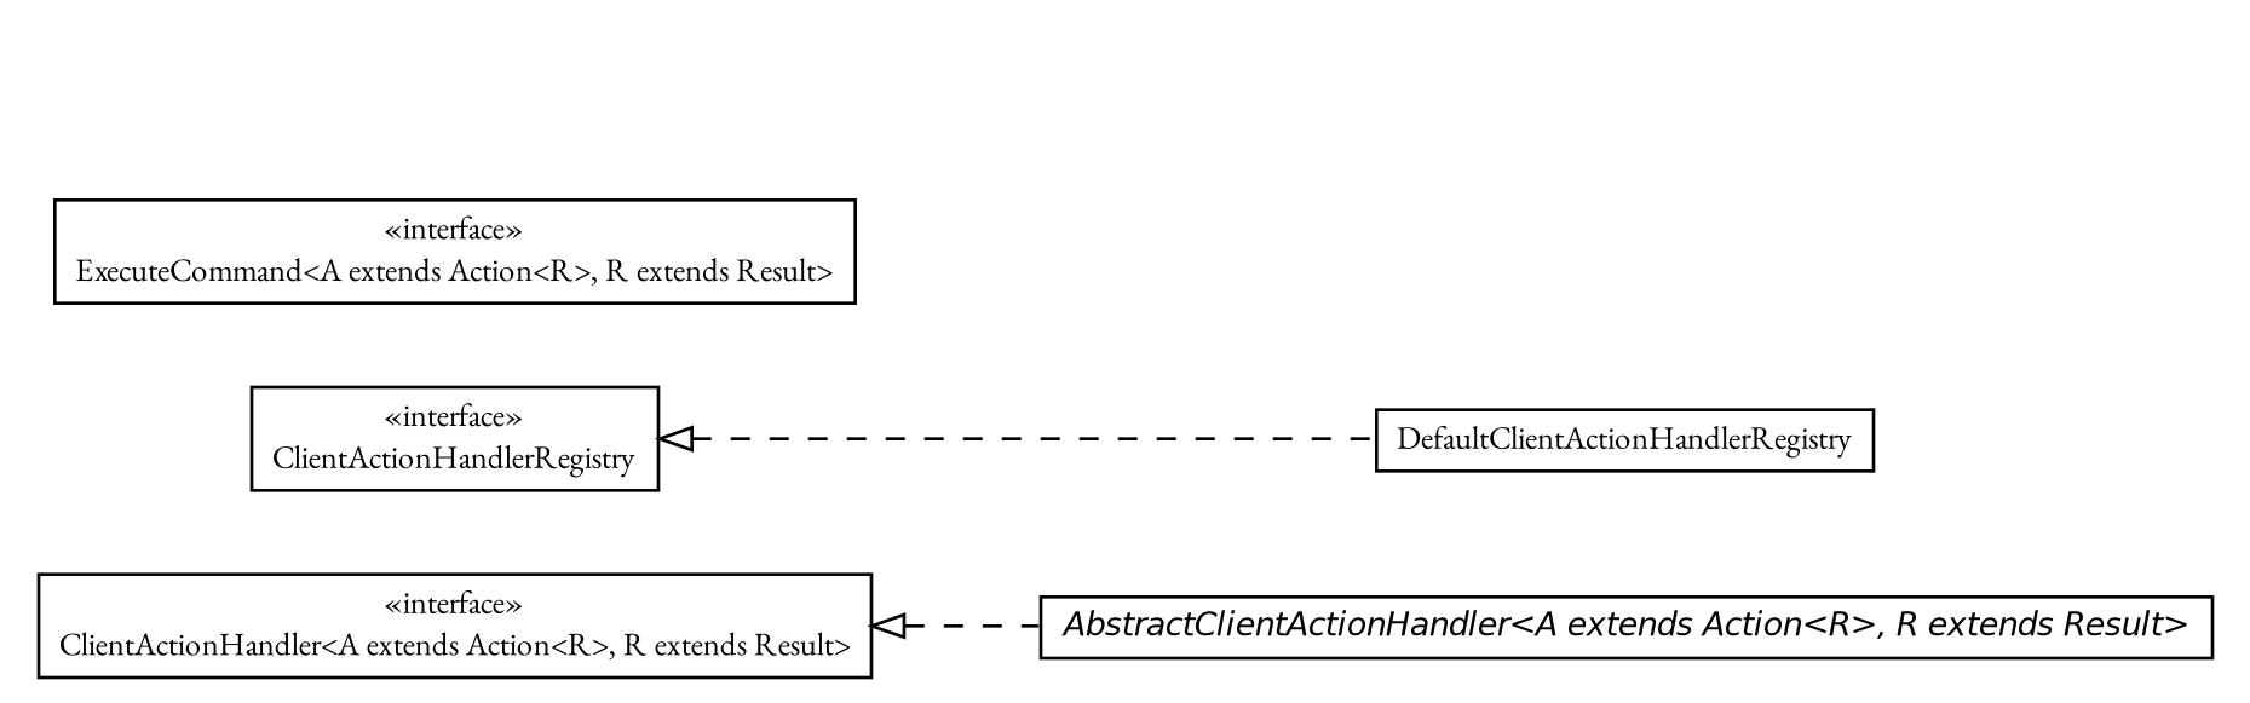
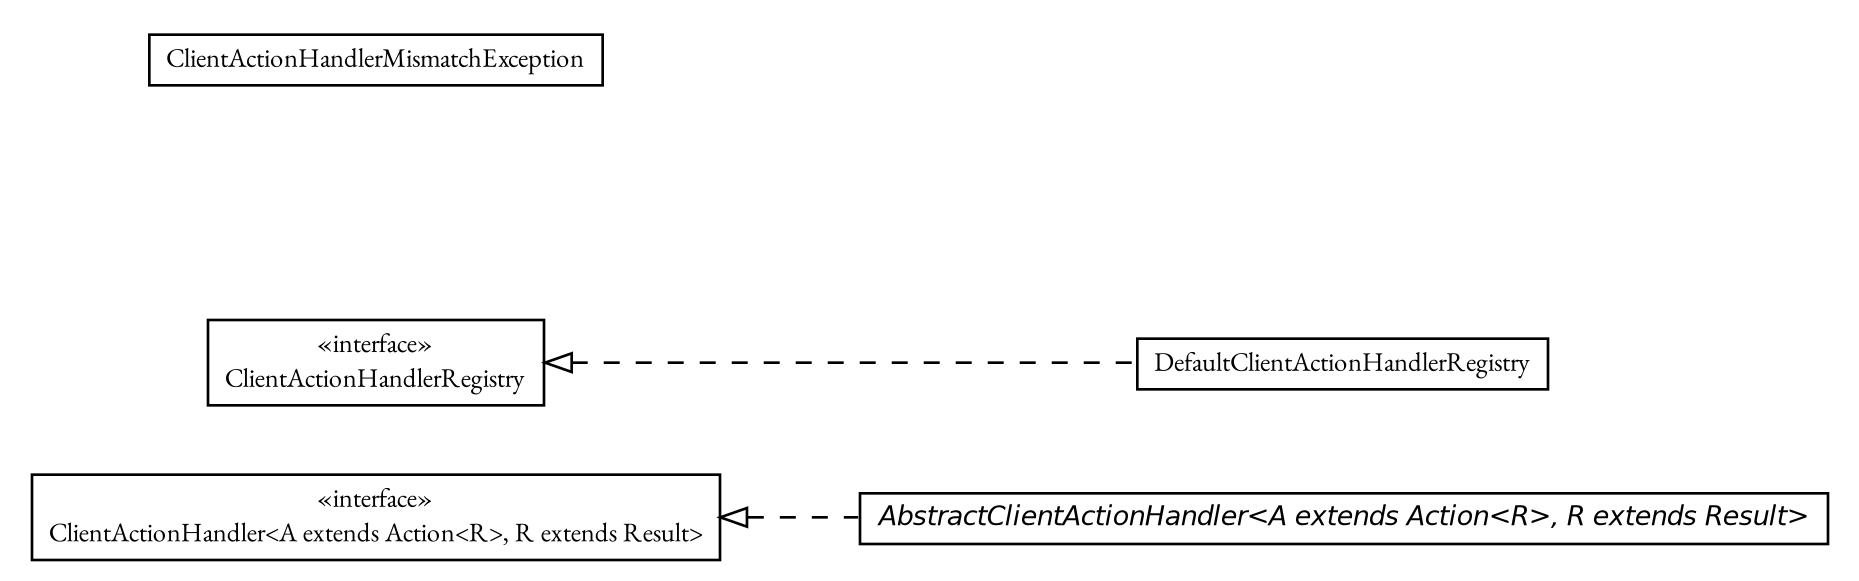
  digraph {
    fontname="EB Garamond"
    nodesep=0.25
    rankdir=LR
    ranksep=0.5
    node [fontcolor=black fontname="EB Garamond" fontsize=10.0 shape=plaintext]
    edge [arrowtail=empty dir=back fontname="EB Garamond" fontsize=10 headport=p labelfontname=Helvetica labelfontsize=10 style=dashed tailport=p]
    n1 [label=<<table title="com.gwtplatform.dispatch.client.actionhandler.AbstractClientActionHandler" border="0" cellborder="1" cellspacing="0" cellpadding="2" port="p" href="./AbstractClientActionHandler.html"> 		<tr><td><table border="0" cellspacing="0" cellpadding="1"> <tr><td align="center" balign="center"><font face="Helvetica-Oblique"> AbstractClientActionHandler&lt;A extends Action&lt;R&gt;, R extends Result&gt; </font></td></tr> 		</table></td></tr> 		</table>>]
    n2 [label=<<table title="com.gwtplatform.dispatch.client.actionhandler.DefaultClientActionHandlerRegistry" border="0" cellborder="1" cellspacing="0" cellpadding="2" port="p" href="./DefaultClientActionHandlerRegistry.html"> 		<tr><td><table border="0" cellspacing="0" cellpadding="1"> <tr><td align="center" balign="center"> DefaultClientActionHandlerRegistry </td></tr> 		</table></td></tr> 		</table>>]
-   n3 [label=<<table title="com.gwtplatform.dispatch.client.actionhandler.ExecuteCommand" border="0" cellborder="1" cellspacing="0" cellpadding="2" port="p" href="./ExecuteCommand.html"> 		<tr><td><table border="0" cellspacing="0" cellpadding="1"> <tr><td align="center" balign="center"> &#171;interface&#187; </td></tr> <tr><td align="center" balign="center"> ExecuteCommand&lt;A extends Action&lt;R&gt;, R extends Result&gt; </td></tr> 		</table></td></tr> 		</table>>]
    n4 [label=<<table title="com.gwtplatform.dispatch.client.actionhandler.ClientActionHandlerRegistry" border="0" cellborder="1" cellspacing="0" cellpadding="2" port="p" href="./ClientActionHandlerRegistry.html"> 		<tr><td><table border="0" cellspacing="0" cellpadding="1"> <tr><td align="center" balign="center"> &#171;interface&#187; </td></tr> <tr><td align="center" balign="center"> ClientActionHandlerRegistry </td></tr> 		</table></td></tr> 		</table>>]
    n5 [label=<<table title="com.gwtplatform.dispatch.client.actionhandler.ClientActionHandler" border="0" cellborder="1" cellspacing="0" cellpadding="2" port="p" href="./ClientActionHandler.html"> 		<tr><td><table border="0" cellspacing="0" cellpadding="1"> <tr><td align="center" balign="center"> &#171;interface&#187; </td></tr> <tr><td align="center" balign="center"> ClientActionHandler&lt;A extends Action&lt;R&gt;, R extends Result&gt; </td></tr> 		</table></td></tr> 		</table>>]
+   n6 [label=<<table title="com.gwtplatform.dispatch.client.actionhandler.ClientActionHandlerMismatchException" border="0" cellborder="1" cellspacing="0" cellpadding="2" port="p" href="./ClientActionHandlerMismatchException.html"> 		<tr><td><table border="0" cellspacing="0" cellpadding="1"> <tr><td align="center" balign="center"> ClientActionHandlerMismatchException </td></tr> 		</table></td></tr> 		</table>>]
    n4 -> n2
    n5 -> n1
  }
